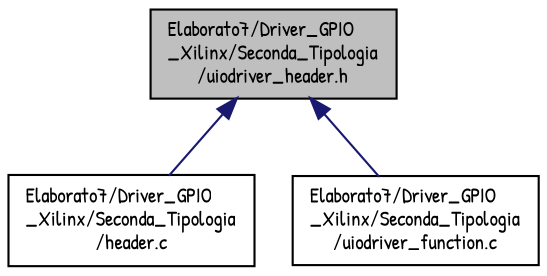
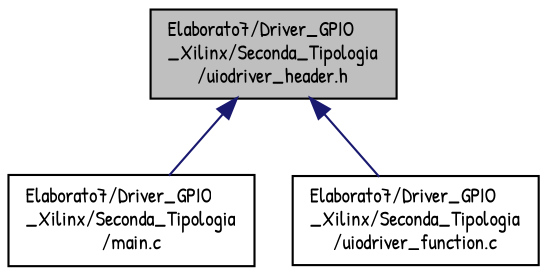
  digraph {
    fontname="Patrick Hand"
    node [color=black fillcolor=white fontname="Patrick Hand" fontsize=10 shape=record style=filled]
    edge [color=midnightblue dir=back fontname="Patrick Hand" fontsize=10 labelfontname=Helvetica labelfontsize=10 style=solid]
    n1 [fillcolor=grey75 fontcolor=black height=0.2 label="Elaborato7/Driver_GPIO\l_Xilinx/Seconda_Tipologia\l/uiodriver_header.h" width=0.4]
-   n2 [height=0.2 label="Elaborato7/Driver_GPIO\l_Xilinx/Seconda_Tipologia\l/header.c" width=0.4]
+   n2 [height=0.2 label="Elaborato7/Driver_GPIO\l_Xilinx/Seconda_Tipologia\l/main.c" width=0.4]
    n3 [height=0.2 label="Elaborato7/Driver_GPIO\l_Xilinx/Seconda_Tipologia\l/uiodriver_function.c" width=0.4]
    n1 -> n2
    n1 -> n3
  }
